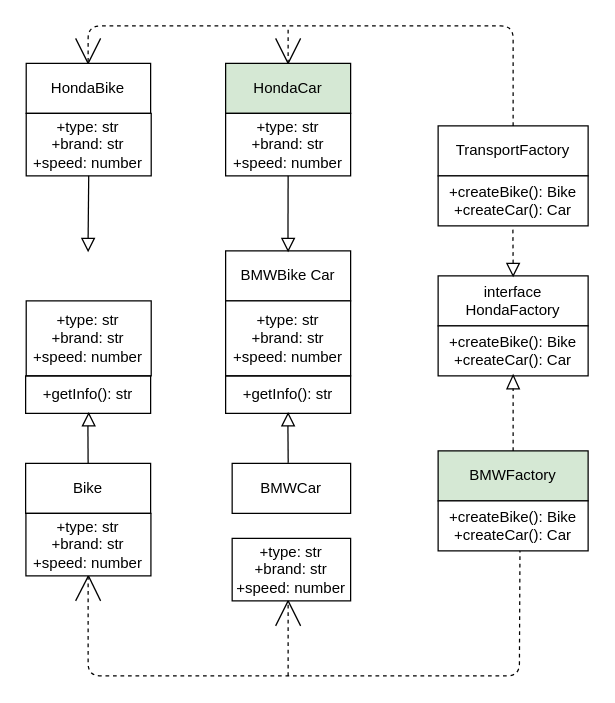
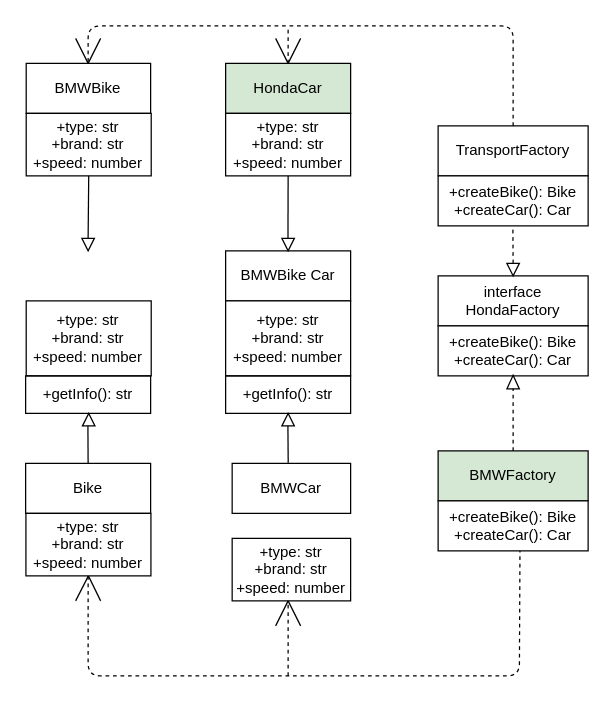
  <mxCell id="0" />
  <mxCell id="1" parent="0" />
  <mxCell id="2" value="interface HondaFactory" style="rounded=0;whiteSpace=wrap;html=1;" parent="1" vertex="1"><mxGeometry x="350" y="220" width="120" height="40" as="geometry" /></mxCell>
  <mxCell id="3" value="+createBike(): Bike&lt;br&gt;+createCar(): Car" style="rounded=0;whiteSpace=wrap;html=1;" parent="1" vertex="1"><mxGeometry x="350" y="260" width="120" height="40" as="geometry" /></mxCell>
  <mxCell id="4" value="TransportFactory" style="rounded=0;whiteSpace=wrap;html=1;" parent="1" vertex="1"><mxGeometry x="350" y="100" width="120" height="40" as="geometry" /></mxCell>
  <mxCell id="5" value="BMWFactory" style="rounded=0;whiteSpace=wrap;html=1;fillColor=#d5e8d4;" parent="1" vertex="1"><mxGeometry x="350" y="360" width="120" height="40" as="geometry" /></mxCell>
  <mxCell id="6" value="+createBike(): Bike&lt;br&gt;+createCar(): Car" style="rounded=0;whiteSpace=wrap;html=1;" parent="1" vertex="1"><mxGeometry x="350" y="400" width="120" height="40" as="geometry" /></mxCell>
  <mxCell id="7" value="+createBike(): Bike&lt;br&gt;+createCar(): Car" style="rounded=0;whiteSpace=wrap;html=1;" parent="1" vertex="1"><mxGeometry x="350" y="140" width="120" height="40" as="geometry" /></mxCell>
  <mxCell id="8" value="HondaCar" style="rounded=0;whiteSpace=wrap;html=1;fillColor=#d5e8d4;" parent="1" vertex="1"><mxGeometry x="180" y="50" width="100" height="40" as="geometry" /></mxCell>
- <mxCell id="9" value="HondaBike" style="rounded=0;whiteSpace=wrap;html=1;" parent="1" vertex="1"><mxGeometry x="20.47" y="50" width="99.53" height="40" as="geometry" /></mxCell>
+ <mxCell id="9" value="BMWBike" style="rounded=0;whiteSpace=wrap;html=1;" parent="1" vertex="1"><mxGeometry x="20.47" y="50" width="99.53" height="40" as="geometry" /></mxCell>
  <mxCell id="10" value="BMWCar" style="rounded=0;whiteSpace=wrap;html=1;" parent="1" vertex="1"><mxGeometry x="185.23" y="370" width="94.77" height="40" as="geometry" /></mxCell>
  <mxCell id="11" value="Bike" style="rounded=0;whiteSpace=wrap;html=1;" parent="1" vertex="1"><mxGeometry x="20" y="370" width="100" height="40" as="geometry" /></mxCell>
  <mxCell id="12" value="BMWBike Car" style="rounded=0;whiteSpace=wrap;html=1;" parent="1" vertex="1"><mxGeometry x="180" y="200" width="100" height="40" as="geometry" /></mxCell>
  <mxCell id="13" value="" style="triangle;whiteSpace=wrap;html=1;rotation=90;" parent="1" vertex="1"><mxGeometry x="405" y="210" width="10" height="10" as="geometry" /></mxCell>
  <mxCell id="14" value="" style="triangle;whiteSpace=wrap;html=1;rotation=-90;" parent="1" vertex="1"><mxGeometry x="404.53" y="300" width="10.94" height="10" as="geometry" /></mxCell>
  <mxCell id="15" value="" style="triangle;whiteSpace=wrap;html=1;rotation=90;fillColor=none;" parent="1" vertex="1"><mxGeometry x="65" y="190" width="10" height="10" as="geometry" /></mxCell>
  <mxCell id="16" value="" style="endArrow=none;dashed=1;html=1;" parent="1" edge="1"><mxGeometry width="50" height="50" relative="1" as="geometry"><mxPoint x="410" y="360" as="sourcePoint" /><mxPoint x="410" y="310" as="targetPoint" /></mxGeometry></mxCell>
  <mxCell id="17" value="" style="endArrow=none;dashed=1;html=1;" parent="1" edge="1"><mxGeometry width="50" height="50" relative="1" as="geometry"><mxPoint x="410" y="210" as="sourcePoint" /><mxPoint x="409.8" y="180" as="targetPoint" /></mxGeometry></mxCell>
  <mxCell id="18" value="" style="endArrow=none;dashed=1;html=1;" parent="1" edge="1"><mxGeometry width="50" height="50" relative="1" as="geometry"><mxPoint x="70" y="460" as="sourcePoint" /><mxPoint x="415.47" y="440" as="targetPoint" /><Array as="points"><mxPoint x="70" y="540" /><mxPoint x="415" y="540" /></Array></mxGeometry></mxCell>
  <mxCell id="19" value="" style="endArrow=none;dashed=1;html=1;" parent="1" edge="1"><mxGeometry width="50" height="50" relative="1" as="geometry"><mxPoint x="230" y="540" as="sourcePoint" /><mxPoint x="230" y="480" as="targetPoint" /></mxGeometry></mxCell>
  <mxCell id="20" value="" style="endArrow=none;dashed=1;html=1;" parent="1" edge="1"><mxGeometry width="50" height="50" relative="1" as="geometry"><mxPoint x="410" y="100" as="sourcePoint" /><mxPoint x="70" y="50" as="targetPoint" /><Array as="points"><mxPoint x="410" y="20" /><mxPoint x="70" y="20" /></Array></mxGeometry></mxCell>
  <mxCell id="21" value="" style="endArrow=none;dashed=1;html=1;" parent="1" edge="1"><mxGeometry width="50" height="50" relative="1" as="geometry"><mxPoint x="230" y="50" as="sourcePoint" /><mxPoint x="230" y="20" as="targetPoint" /></mxGeometry></mxCell>
  <mxCell id="22" value="" style="endArrow=none;html=1;entryX=0.5;entryY=1;entryDx=0;entryDy=0;" parent="1" edge="1" target="35"><mxGeometry width="50" height="50" relative="1" as="geometry"><mxPoint x="60" y="480" as="sourcePoint" /><mxPoint x="69.53" y="500" as="targetPoint" /></mxGeometry></mxCell>
  <mxCell id="23" value="" style="endArrow=none;html=1;entryX=0.5;entryY=1;entryDx=0;entryDy=0;" parent="1" edge="1" target="35"><mxGeometry width="50" height="50" relative="1" as="geometry"><mxPoint x="80" y="480" as="sourcePoint" /><mxPoint x="69.53" y="500" as="targetPoint" /></mxGeometry></mxCell>
  <mxCell id="24" value="" style="endArrow=none;html=1;" parent="1" edge="1"><mxGeometry width="50" height="50" relative="1" as="geometry"><mxPoint x="70" y="50" as="sourcePoint" /><mxPoint x="80" y="30" as="targetPoint" /><Array as="points"><mxPoint x="70" y="50" /></Array></mxGeometry></mxCell>
  <mxCell id="25" value="" style="endArrow=none;html=1;" parent="1" edge="1"><mxGeometry width="50" height="50" relative="1" as="geometry"><mxPoint x="70" y="50" as="sourcePoint" /><mxPoint x="60" y="30" as="targetPoint" /></mxGeometry></mxCell>
  <mxCell id="26" value="" style="endArrow=none;html=1;" parent="1" edge="1"><mxGeometry width="50" height="50" relative="1" as="geometry"><mxPoint x="230" y="50" as="sourcePoint" /><mxPoint x="240" y="30" as="targetPoint" /></mxGeometry></mxCell>
  <mxCell id="27" value="" style="endArrow=none;html=1;" parent="1" edge="1"><mxGeometry width="50" height="50" relative="1" as="geometry"><mxPoint x="230" y="50" as="sourcePoint" /><mxPoint x="220" y="30" as="targetPoint" /></mxGeometry></mxCell>
  <mxCell id="28" value="+type: str&lt;br&gt;+brand: str&lt;br&gt;+speed: number" style="rounded=0;whiteSpace=wrap;html=1;" parent="1" vertex="1"><mxGeometry x="180" y="90" width="100" height="50" as="geometry" /></mxCell>
  <mxCell id="29" value="" style="triangle;whiteSpace=wrap;html=1;rotation=90;fillColor=none;" vertex="1" parent="1"><mxGeometry x="225" y="190" width="10" height="10" as="geometry" /></mxCell>
  <mxCell id="30" value="" style="triangle;whiteSpace=wrap;html=1;rotation=-90;fillColor=none;" vertex="1" parent="1"><mxGeometry x="65.47" y="330" width="10" height="10" as="geometry" /></mxCell>
  <mxCell id="31" value="" style="triangle;whiteSpace=wrap;html=1;rotation=-90;fillColor=none;" vertex="1" parent="1"><mxGeometry x="225" y="330" width="10" height="10" as="geometry" /></mxCell>
  <mxCell id="32" value="+type: str&lt;br&gt;+brand: str&lt;br&gt;+speed: number" style="rounded=0;whiteSpace=wrap;html=1;" vertex="1" parent="1"><mxGeometry x="20.47" y="90" width="100" height="50" as="geometry" /></mxCell>
  <mxCell id="33" value="+type: str&lt;br&gt;+brand: str&lt;br&gt;+speed: number" style="rounded=0;whiteSpace=wrap;html=1;" vertex="1" parent="1"><mxGeometry x="20.47" y="240" width="100" height="60" as="geometry" /></mxCell>
  <mxCell id="34" value="+type: str&lt;br&gt;+brand: str&lt;br&gt;+speed: number" style="rounded=0;whiteSpace=wrap;html=1;" vertex="1" parent="1"><mxGeometry x="185.23" y="430" width="94.77" height="50" as="geometry" /></mxCell>
  <mxCell id="35" value="+type: str&lt;br&gt;+brand: str&lt;br&gt;+speed: number" style="rounded=0;whiteSpace=wrap;html=1;" vertex="1" parent="1"><mxGeometry x="20.24" y="410" width="100" height="50" as="geometry" /></mxCell>
  <mxCell id="36" value="" style="endArrow=none;html=1;" edge="1" parent="1"><mxGeometry width="50" height="50" relative="1" as="geometry"><mxPoint x="230" y="480" as="sourcePoint" /><mxPoint x="240" y="500" as="targetPoint" /></mxGeometry></mxCell>
  <mxCell id="37" value="" style="endArrow=none;html=1;" edge="1" parent="1"><mxGeometry width="50" height="50" relative="1" as="geometry"><mxPoint x="230" y="480" as="sourcePoint" /><mxPoint x="220" y="500" as="targetPoint" /></mxGeometry></mxCell>
  <mxCell id="38" value="" style="endArrow=none;html=1;exitX=0;exitY=0.5;exitDx=0;exitDy=0;entryX=0.5;entryY=1;entryDx=0;entryDy=0;" edge="1" parent="1" source="15" target="32"><mxGeometry width="50" height="50" relative="1" as="geometry"><mxPoint x="70" y="220" as="sourcePoint" /><mxPoint x="70" y="170" as="targetPoint" /></mxGeometry></mxCell>
  <mxCell id="39" value="" style="endArrow=none;html=1;exitX=0;exitY=0.5;exitDx=0;exitDy=0;entryX=0.5;entryY=1;entryDx=0;entryDy=0;" edge="1" parent="1" target="28"><mxGeometry width="50" height="50" relative="1" as="geometry"><mxPoint x="229.88" y="190" as="sourcePoint" /><mxPoint x="229.88" y="170" as="targetPoint" /></mxGeometry></mxCell>
  <mxCell id="40" value="" style="endArrow=none;html=1;entryX=0.5;entryY=1;entryDx=0;entryDy=0;exitX=0.473;exitY=-0.01;exitDx=0;exitDy=0;exitPerimeter=0;" edge="1" parent="1" source="10"><mxGeometry width="50" height="50" relative="1" as="geometry"><mxPoint x="229.83" y="360" as="sourcePoint" /><mxPoint x="229.83" y="340" as="targetPoint" /></mxGeometry></mxCell>
  <mxCell id="41" value="" style="endArrow=none;html=1;exitX=0.5;exitY=0;exitDx=0;exitDy=0;entryX=0.5;entryY=1;entryDx=0;entryDy=0;" edge="1" parent="1" source="11"><mxGeometry width="50" height="50" relative="1" as="geometry"><mxPoint x="69.83" y="360" as="sourcePoint" /><mxPoint x="69.83" y="340" as="targetPoint" /></mxGeometry></mxCell>
  <mxCell id="42" value="+getInfo(): str" style="rounded=0;whiteSpace=wrap;html=1;fillColor=none;" vertex="1" parent="1"><mxGeometry x="20" y="300" width="100" height="30" as="geometry" /></mxCell>
  <mxCell id="43" value="+type: str&lt;br&gt;+brand: str&lt;br&gt;+speed: number" style="rounded=0;whiteSpace=wrap;html=1;" vertex="1" parent="1"><mxGeometry x="180" y="240" width="100" height="60" as="geometry" /></mxCell>
  <mxCell id="44" value="+getInfo(): str" style="rounded=0;whiteSpace=wrap;html=1;fillColor=none;" vertex="1" parent="1"><mxGeometry x="180" y="300" width="100" height="30" as="geometry" /></mxCell>
